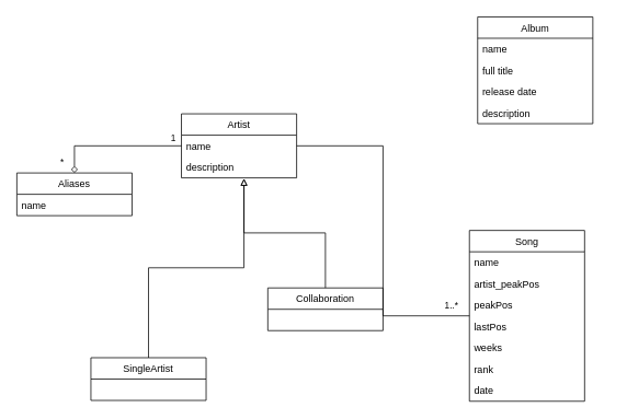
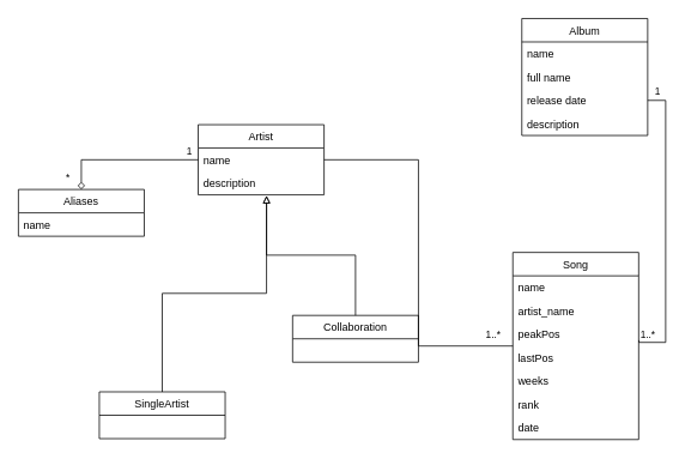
  <mxCell id="0" />
  <mxCell id="1" parent="0" />
  <mxCell id="2" value="Album" style="swimlane;fontStyle=0;childLayout=stackLayout;horizontal=1;startSize=26;fillColor=none;horizontalStack=0;resizeParent=1;resizeParentMax=0;resizeLast=0;collapsible=1;marginBottom=0;" parent="1" vertex="1"><mxGeometry x="580" y="20" width="140" height="130" as="geometry" /></mxCell>
  <mxCell id="3" value="name" style="text;strokeColor=none;fillColor=none;align=left;verticalAlign=top;spacingLeft=4;spacingRight=4;overflow=hidden;rotatable=0;points=[[0,0.5],[1,0.5]];portConstraint=eastwest;" parent="2" vertex="1"><mxGeometry y="26" width="140" height="26" as="geometry" /></mxCell>
- <mxCell id="4" value="full title" style="text;strokeColor=none;fillColor=none;align=left;verticalAlign=top;spacingLeft=4;spacingRight=4;overflow=hidden;rotatable=0;points=[[0,0.5],[1,0.5]];portConstraint=eastwest;" parent="2" vertex="1"><mxGeometry y="52" width="140" height="26" as="geometry" /></mxCell>
+ <mxCell id="4" value="full name" style="text;strokeColor=none;fillColor=none;align=left;verticalAlign=top;spacingLeft=4;spacingRight=4;overflow=hidden;rotatable=0;points=[[0,0.5],[1,0.5]];portConstraint=eastwest;" parent="2" vertex="1"><mxGeometry y="52" width="140" height="26" as="geometry" /></mxCell>
  <mxCell id="5" value="release date" style="text;strokeColor=none;fillColor=none;align=left;verticalAlign=top;spacingLeft=4;spacingRight=4;overflow=hidden;rotatable=0;points=[[0,0.5],[1,0.5]];portConstraint=eastwest;" parent="2" vertex="1"><mxGeometry y="78" width="140" height="26" as="geometry" /></mxCell>
  <mxCell id="6" value="description" style="text;strokeColor=none;fillColor=none;align=left;verticalAlign=top;spacingLeft=4;spacingRight=4;overflow=hidden;rotatable=0;points=[[0,0.5],[1,0.5]];portConstraint=eastwest;" parent="2" vertex="1"><mxGeometry y="104" width="140" height="26" as="geometry" /></mxCell>
  <mxCell id="7" style="edgeStyle=orthogonalEdgeStyle;rounded=0;orthogonalLoop=1;jettySize=auto;html=1;entryX=0.5;entryY=0;entryDx=0;entryDy=0;endArrow=diamond;endFill=0;" parent="1" source="10" target="26" edge="1"><mxGeometry relative="1" as="geometry" /></mxCell>
  <mxCell id="8" value="1" style="edgeLabel;html=1;align=center;verticalAlign=middle;resizable=0;points=[];" parent="7" vertex="1" connectable="0"><mxGeometry x="-0.891" y="3" relative="1" as="geometry"><mxPoint x="-2" y="-13" as="offset" /></mxGeometry></mxCell>
  <mxCell id="9" value="*" style="edgeLabel;html=1;align=center;verticalAlign=middle;resizable=0;points=[];" parent="7" vertex="1" connectable="0"><mxGeometry x="0.677" y="-2" relative="1" as="geometry"><mxPoint x="-14" y="12" as="offset" /></mxGeometry></mxCell>
  <mxCell id="10" value="Artist" style="swimlane;fontStyle=0;childLayout=stackLayout;horizontal=1;startSize=26;fillColor=none;horizontalStack=0;resizeParent=1;resizeParentMax=0;resizeLast=0;collapsible=1;marginBottom=0;" parent="1" vertex="1"><mxGeometry x="220" y="138" width="140" height="78" as="geometry" /></mxCell>
  <mxCell id="11" value="name" style="text;strokeColor=none;fillColor=none;align=left;verticalAlign=top;spacingLeft=4;spacingRight=4;overflow=hidden;rotatable=0;points=[[0,0.5],[1,0.5]];portConstraint=eastwest;" parent="10" vertex="1"><mxGeometry y="26" width="140" height="26" as="geometry" /></mxCell>
  <mxCell id="12" value="description" style="text;strokeColor=none;fillColor=none;align=left;verticalAlign=top;spacingLeft=4;spacingRight=4;overflow=hidden;rotatable=0;points=[[0,0.5],[1,0.5]];portConstraint=eastwest;" parent="10" vertex="1"><mxGeometry y="52" width="140" height="26" as="geometry" /></mxCell>
+ <mxCell id="13" style="edgeStyle=orthogonalEdgeStyle;rounded=0;orthogonalLoop=1;jettySize=auto;html=1;exitX=1.002;exitY=0.753;exitDx=0;exitDy=0;entryX=1;entryY=0.5;entryDx=0;entryDy=0;endArrow=none;endFill=0;exitPerimeter=0;" parent="1" source="21" target="5" edge="1"><mxGeometry relative="1" as="geometry"><Array as="points"><mxPoint x="710" y="380" /><mxPoint x="740" y="380" /><mxPoint x="740" y="111" /></Array></mxGeometry></mxCell>
+ <mxCell id="14" value="1..*" style="edgeLabel;html=1;align=center;verticalAlign=middle;resizable=0;points=[];" parent="13" vertex="1" connectable="0"><mxGeometry x="-0.938" relative="1" as="geometry"><mxPoint x="2" y="-9" as="offset" /></mxGeometry></mxCell>
+ <mxCell id="15" value="1" style="edgeLabel;html=1;align=center;verticalAlign=middle;resizable=0;points=[];" parent="13" vertex="1" connectable="0"><mxGeometry x="0.831" y="2" relative="1" as="geometry"><mxPoint x="-8" y="-18" as="offset" /></mxGeometry></mxCell>
  <mxCell id="16" style="edgeStyle=orthogonalEdgeStyle;rounded=0;orthogonalLoop=1;jettySize=auto;html=1;exitX=0;exitY=0.5;exitDx=0;exitDy=0;entryX=1;entryY=0.5;entryDx=0;entryDy=0;endArrow=none;endFill=0;" parent="1" source="18" target="11" edge="1"><mxGeometry relative="1" as="geometry" /></mxCell>
  <mxCell id="17" value="1..*" style="edgeLabel;html=1;align=center;verticalAlign=middle;resizable=0;points=[];" parent="16" vertex="1" connectable="0"><mxGeometry x="-0.899" y="-4" relative="1" as="geometry"><mxPoint x="-2" y="-9" as="offset" /></mxGeometry></mxCell>
  <mxCell id="18" value="Song" style="swimlane;fontStyle=0;childLayout=stackLayout;horizontal=1;startSize=26;fillColor=none;horizontalStack=0;resizeParent=1;resizeParentMax=0;resizeLast=0;collapsible=1;marginBottom=0;" parent="1" vertex="1"><mxGeometry x="570" y="280" width="140" height="208" as="geometry" /></mxCell>
  <mxCell id="19" value="name" style="text;strokeColor=none;fillColor=none;align=left;verticalAlign=top;spacingLeft=4;spacingRight=4;overflow=hidden;rotatable=0;points=[[0,0.5],[1,0.5]];portConstraint=eastwest;" parent="18" vertex="1"><mxGeometry y="26" width="140" height="26" as="geometry" /></mxCell>
- <mxCell id="20" value="artist_peakPos" style="text;strokeColor=none;fillColor=none;align=left;verticalAlign=top;spacingLeft=4;spacingRight=4;overflow=hidden;rotatable=0;points=[[0,0.5],[1,0.5]];portConstraint=eastwest;" parent="18" vertex="1"><mxGeometry y="52" width="140" height="26" as="geometry" /></mxCell>
+ <mxCell id="20" value="artist_name" style="text;strokeColor=none;fillColor=none;align=left;verticalAlign=top;spacingLeft=4;spacingRight=4;overflow=hidden;rotatable=0;points=[[0,0.5],[1,0.5]];portConstraint=eastwest;" parent="18" vertex="1"><mxGeometry y="52" width="140" height="26" as="geometry" /></mxCell>
  <mxCell id="21" value="peakPos" style="text;strokeColor=none;fillColor=none;align=left;verticalAlign=top;spacingLeft=4;spacingRight=4;overflow=hidden;rotatable=0;points=[[0,0.5],[1,0.5]];portConstraint=eastwest;" parent="18" vertex="1"><mxGeometry y="78" width="140" height="26" as="geometry" /></mxCell>
  <mxCell id="22" value="lastPos" style="text;strokeColor=none;fillColor=none;align=left;verticalAlign=top;spacingLeft=4;spacingRight=4;overflow=hidden;rotatable=0;points=[[0,0.5],[1,0.5]];portConstraint=eastwest;" parent="18" vertex="1"><mxGeometry y="104" width="140" height="26" as="geometry" /></mxCell>
  <mxCell id="23" value="weeks" style="text;strokeColor=none;fillColor=none;align=left;verticalAlign=top;spacingLeft=4;spacingRight=4;overflow=hidden;rotatable=0;points=[[0,0.5],[1,0.5]];portConstraint=eastwest;" parent="18" vertex="1"><mxGeometry y="130" width="140" height="26" as="geometry" /></mxCell>
  <mxCell id="24" value="rank" style="text;strokeColor=none;fillColor=none;align=left;verticalAlign=top;spacingLeft=4;spacingRight=4;overflow=hidden;rotatable=0;points=[[0,0.5],[1,0.5]];portConstraint=eastwest;" parent="18" vertex="1"><mxGeometry y="156" width="140" height="26" as="geometry" /></mxCell>
  <mxCell id="25" value="date" style="text;strokeColor=none;fillColor=none;align=left;verticalAlign=top;spacingLeft=4;spacingRight=4;overflow=hidden;rotatable=0;points=[[0,0.5],[1,0.5]];portConstraint=eastwest;" parent="18" vertex="1"><mxGeometry y="182" width="140" height="26" as="geometry" /></mxCell>
  <mxCell id="26" value="Aliases" style="swimlane;fontStyle=0;childLayout=stackLayout;horizontal=1;startSize=26;fillColor=none;horizontalStack=0;resizeParent=1;resizeParentMax=0;resizeLast=0;collapsible=1;marginBottom=0;" parent="1" vertex="1"><mxGeometry x="20" y="210" width="140" height="52" as="geometry" /></mxCell>
  <mxCell id="27" value="name" style="text;strokeColor=none;fillColor=none;align=left;verticalAlign=top;spacingLeft=4;spacingRight=4;overflow=hidden;rotatable=0;points=[[0,0.5],[1,0.5]];portConstraint=eastwest;" parent="26" vertex="1"><mxGeometry y="26" width="140" height="26" as="geometry" /></mxCell>
  <mxCell id="28" style="edgeStyle=orthogonalEdgeStyle;rounded=0;orthogonalLoop=1;jettySize=auto;html=1;entryX=0.543;entryY=1.038;entryDx=0;entryDy=0;entryPerimeter=0;endArrow=block;endFill=0;" parent="1" source="29" target="12" edge="1"><mxGeometry relative="1" as="geometry" /></mxCell>
  <mxCell id="29" value="SingleArtist" style="swimlane;fontStyle=0;childLayout=stackLayout;horizontal=1;startSize=26;fillColor=none;horizontalStack=0;resizeParent=1;resizeParentMax=0;resizeLast=0;collapsible=1;marginBottom=0;" parent="1" vertex="1"><mxGeometry x="110" y="435" width="140" height="52" as="geometry" /></mxCell>
  <mxCell id="30" style="edgeStyle=orthogonalEdgeStyle;rounded=0;orthogonalLoop=1;jettySize=auto;html=1;endArrow=block;endFill=0;entryX=0.543;entryY=1.038;entryDx=0;entryDy=0;entryPerimeter=0;" parent="1" source="31" target="12" edge="1"><mxGeometry relative="1" as="geometry"><mxPoint x="360" y="250" as="targetPoint" /></mxGeometry></mxCell>
  <mxCell id="31" value="Collaboration" style="swimlane;fontStyle=0;childLayout=stackLayout;horizontal=1;startSize=26;fillColor=none;horizontalStack=0;resizeParent=1;resizeParentMax=0;resizeLast=0;collapsible=1;marginBottom=0;" parent="1" vertex="1"><mxGeometry x="325" y="350" width="140" height="52" as="geometry" /></mxCell>
